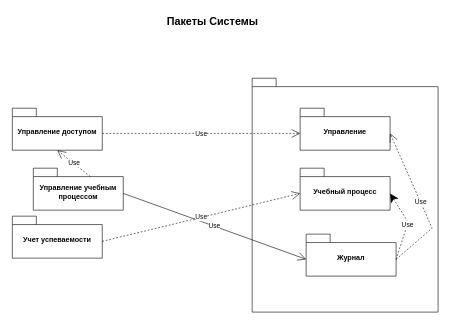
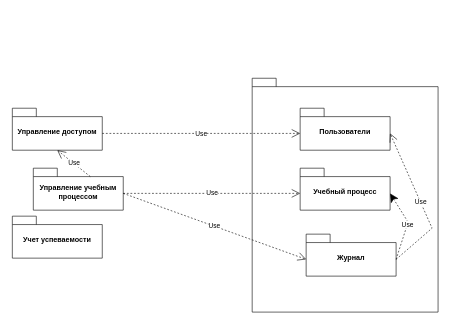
  <mxCell id="0" />
  <mxCell id="1" parent="0" />
  <mxCell id="2" value="" style="shape=folder;fontStyle=1;spacingTop=10;tabWidth=40;tabHeight=14;tabPosition=left;html=1;whiteSpace=wrap;" parent="1" vertex="1"><mxGeometry x="420" y="130" width="310" height="390" as="geometry" /></mxCell>
- <mxCell id="3" value="Управление" style="shape=folder;fontStyle=1;spacingTop=10;tabWidth=40;tabHeight=14;tabPosition=left;html=1;whiteSpace=wrap;" parent="1" vertex="1"><mxGeometry x="500" y="180" width="150" height="70" as="geometry" /></mxCell>
+ <mxCell id="3" value="Пользователи" style="shape=folder;fontStyle=1;spacingTop=10;tabWidth=40;tabHeight=14;tabPosition=left;html=1;whiteSpace=wrap;" parent="1" vertex="1"><mxGeometry x="500" y="180" width="150" height="70" as="geometry" /></mxCell>
  <mxCell id="4" value="Учебный процесс" style="shape=folder;fontStyle=1;spacingTop=10;tabWidth=40;tabHeight=14;tabPosition=left;html=1;whiteSpace=wrap;" parent="1" vertex="1"><mxGeometry x="500" y="280" width="150" height="70" as="geometry" /></mxCell>
  <mxCell id="5" value="Журнал" style="shape=folder;fontStyle=1;spacingTop=10;tabWidth=40;tabHeight=14;tabPosition=left;html=1;whiteSpace=wrap;" parent="1" vertex="1"><mxGeometry x="510" y="390" width="150" height="70" as="geometry" /></mxCell>
  <mxCell id="6" value="Управление доступом" style="shape=folder;fontStyle=1;spacingTop=10;tabWidth=40;tabHeight=14;tabPosition=left;html=1;whiteSpace=wrap;" parent="1" vertex="1"><mxGeometry x="20" y="180" width="150" height="70" as="geometry" /></mxCell>
  <mxCell id="7" value="Управление учебным процессом" style="shape=folder;fontStyle=1;spacingTop=10;tabWidth=40;tabHeight=14;tabPosition=left;html=1;whiteSpace=wrap;" parent="1" vertex="1"><mxGeometry x="55" y="280" width="150" height="70" as="geometry" /></mxCell>
  <mxCell id="8" value="Учет успеваемости" style="shape=folder;fontStyle=1;spacingTop=10;tabWidth=40;tabHeight=14;tabPosition=left;html=1;whiteSpace=wrap;" parent="1" vertex="1"><mxGeometry x="20" y="360" width="150" height="70" as="geometry" /></mxCell>
  <mxCell id="9" value="Use" style="endArrow=open;endSize=12;dashed=1;html=1;rounded=0;exitX=0;exitY=0;exitDx=95;exitDy=14;exitPerimeter=0;entryX=0.5;entryY=1;entryDx=0;entryDy=0;entryPerimeter=0;" parent="1" source="7" target="6" edge="1"><mxGeometry width="160" relative="1" as="geometry"><mxPoint x="380" y="370" as="sourcePoint" /><mxPoint x="540" y="370" as="targetPoint" /></mxGeometry></mxCell>
- <mxCell id="11" value="Use" style="endArrow=open;endSize=12;dashed=0;html=1;rounded=0;exitX=0;exitY=0;exitDx=150;exitDy=42;exitPerimeter=0;entryX=0;entryY=0;entryDx=0;entryDy=42;entryPerimeter=0;" parent="1" source="7" target="5" edge="1"><mxGeometry width="160" relative="1" as="geometry"><mxPoint x="380" y="370" as="sourcePoint" /><mxPoint x="540" y="370" as="targetPoint" /></mxGeometry></mxCell>
+ <mxCell id="10" value="Use" style="endArrow=open;endSize=12;dashed=1;html=1;rounded=0;exitX=0;exitY=0;exitDx=150;exitDy=42;exitPerimeter=0;entryX=0;entryY=0;entryDx=0;entryDy=42;entryPerimeter=0;" parent="1" source="7" target="4" edge="1"><mxGeometry width="160" relative="1" as="geometry"><mxPoint x="380" y="370" as="sourcePoint" /><mxPoint x="540" y="370" as="targetPoint" /></mxGeometry></mxCell>
+ <mxCell id="11" value="Use" style="endArrow=open;endSize=12;dashed=1;html=1;rounded=0;exitX=0;exitY=0;exitDx=150;exitDy=42;exitPerimeter=0;entryX=0;entryY=0;entryDx=0;entryDy=42;entryPerimeter=0;" parent="1" source="7" target="5" edge="1"><mxGeometry width="160" relative="1" as="geometry"><mxPoint x="380" y="370" as="sourcePoint" /><mxPoint x="540" y="370" as="targetPoint" /></mxGeometry></mxCell>
  <mxCell id="12" value="Use" style="endArrow=open;endSize=12;dashed=1;html=1;rounded=0;exitX=0;exitY=0;exitDx=150;exitDy=42;exitPerimeter=0;entryX=0;entryY=0;entryDx=0;entryDy=42;entryPerimeter=0;" parent="1" source="6" target="3" edge="1"><mxGeometry width="160" relative="1" as="geometry"><mxPoint x="380" y="370" as="sourcePoint" /><mxPoint x="540" y="370" as="targetPoint" /></mxGeometry></mxCell>
- <mxCell id="13" value="Use" style="endArrow=open;endSize=12;dashed=1;html=1;rounded=0;exitX=0;exitY=0;exitDx=150;exitDy=42;exitPerimeter=0;entryX=0;entryY=0;entryDx=0;entryDy=42;entryPerimeter=0;" parent="1" source="8" target="4" edge="1"><mxGeometry width="160" relative="1" as="geometry"><mxPoint x="380" y="370" as="sourcePoint" /><mxPoint x="540" y="370" as="targetPoint" /></mxGeometry></mxCell>
- <mxCell id="14" value="Пакеты Системы" style="text;html=1;align=center;verticalAlign=middle;whiteSpace=wrap;rounded=0;fontSize=18;fontStyle=1" parent="1" vertex="1"><mxGeometry x="271" y="20" width="166" height="30" as="geometry" /></mxCell>
  <mxCell id="15" value="Use" style="endArrow=open;endSize=12;dashed=1;html=1;rounded=0;exitX=0;exitY=0;exitDx=150;exitDy=42;exitPerimeter=0;entryX=0;entryY=0;entryDx=150;entryDy=42;entryPerimeter=0;" parent="1" source="5" target="3" edge="1"><mxGeometry width="160" relative="1" as="geometry"><mxPoint x="330" y="370" as="sourcePoint" /><mxPoint x="490" y="370" as="targetPoint" /><Array as="points"><mxPoint x="720" y="380" /></Array></mxGeometry></mxCell>
  <mxCell id="16" value="Use" style="endArrow=classic;endSize=12;dashed=1;html=1;rounded=0;exitX=0;exitY=0;exitDx=150;exitDy=42;exitPerimeter=0;entryX=0;entryY=0;entryDx=150;entryDy=42;entryPerimeter=0;" parent="1" source="5" target="4" edge="1"><mxGeometry width="160" relative="1" as="geometry"><mxPoint x="330" y="370" as="sourcePoint" /><mxPoint x="490" y="370" as="targetPoint" /><Array as="points"><mxPoint x="680" y="370" /></Array></mxGeometry></mxCell>
